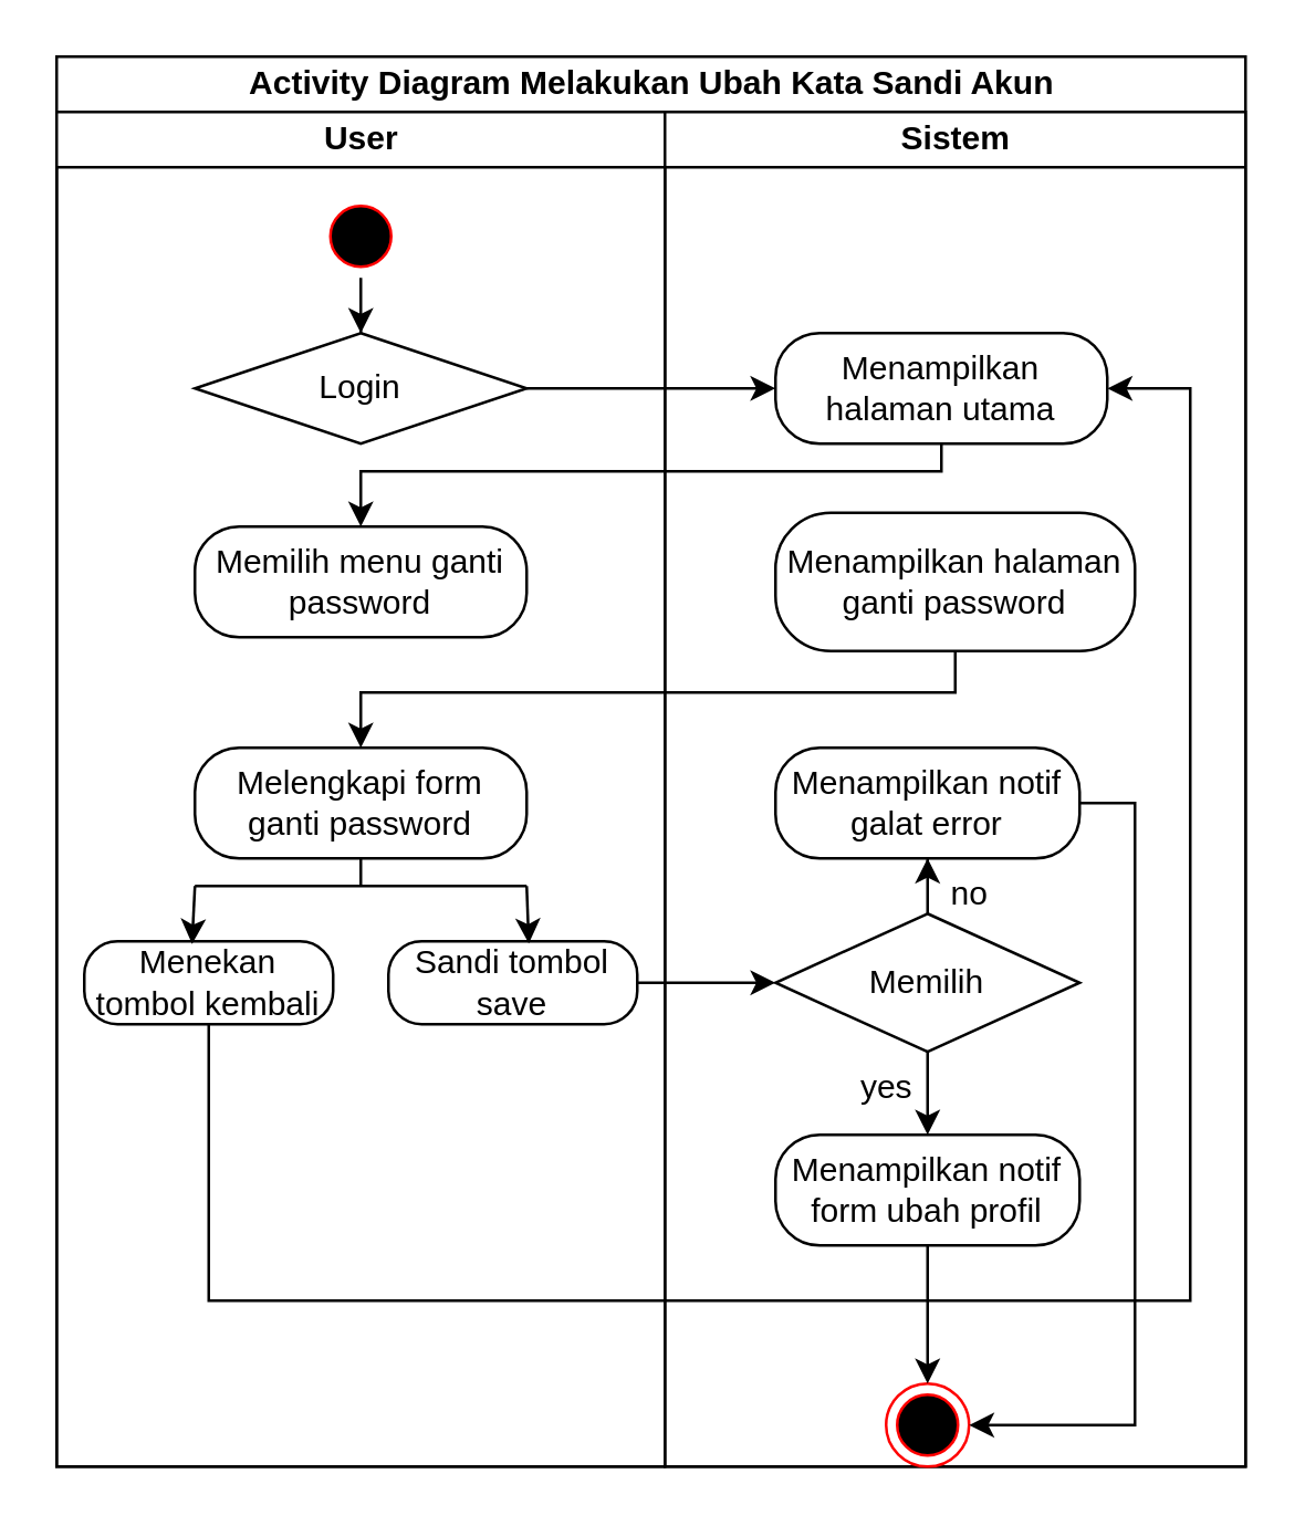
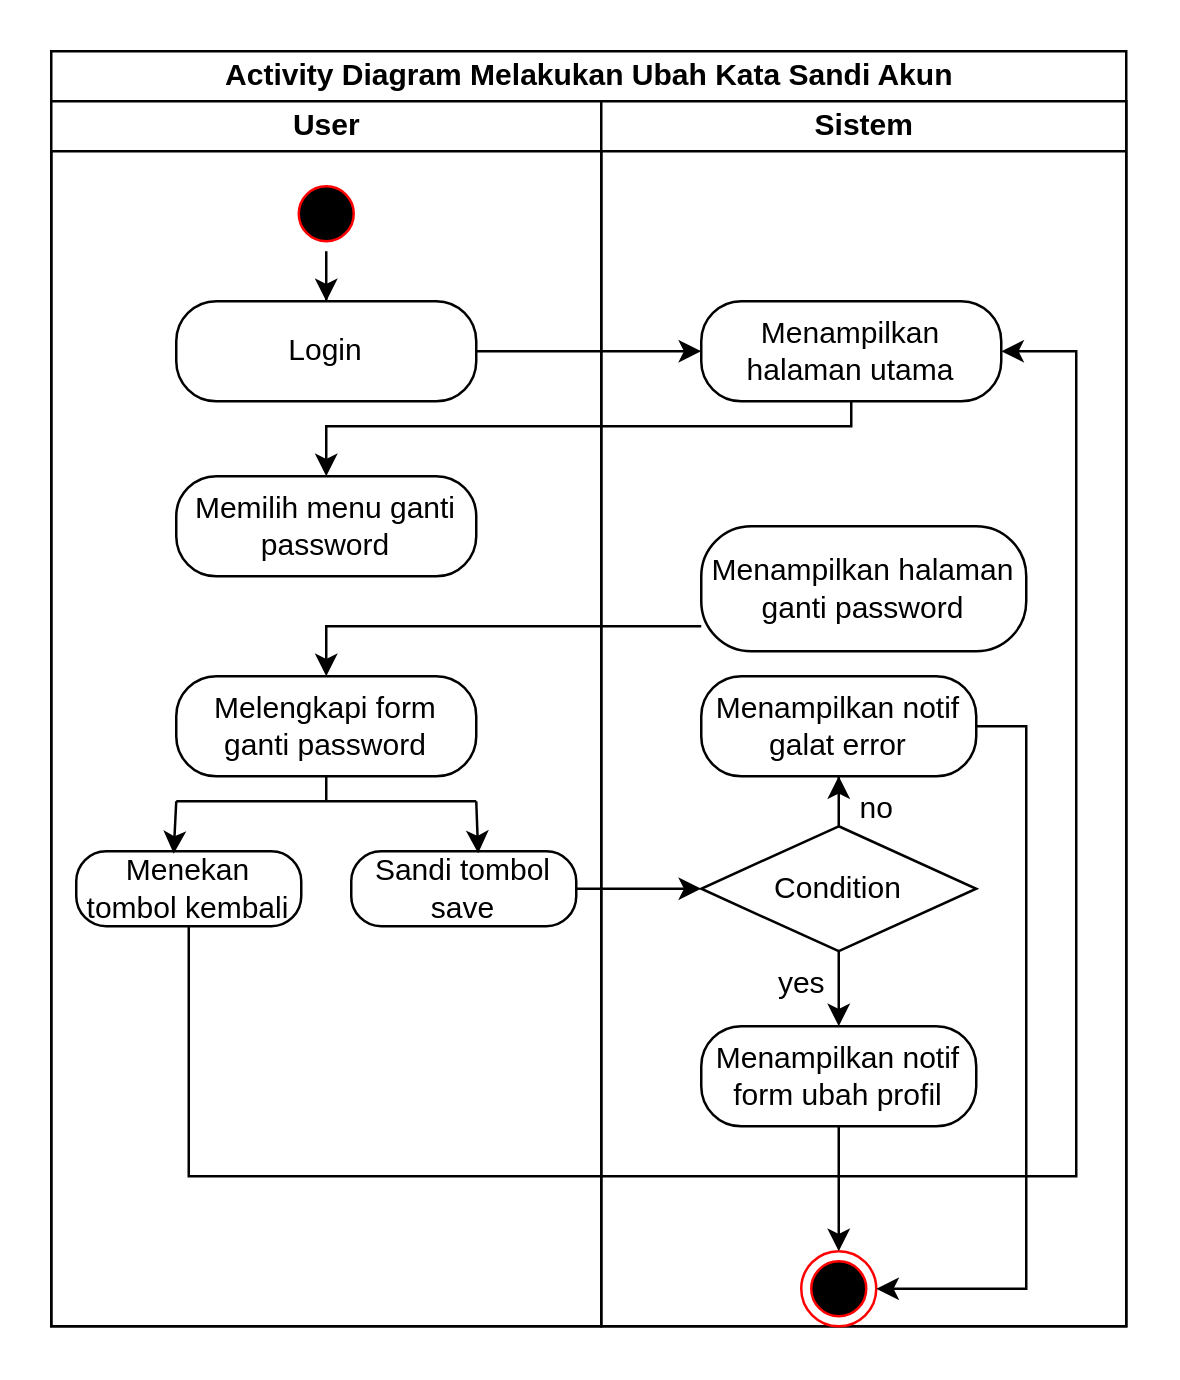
  <mxCell id="0" />
  <mxCell id="1" parent="0" />
  <mxCell id="2" value="Activity Diagram Melakukan Ubah Kata Sandi Akun" style="swimlane;childLayout=stackLayout;resizeParent=1;resizeParentMax=0;startSize=20;html=1;" parent="1" vertex="1"><mxGeometry x="20" y="20" width="430" height="510" as="geometry" /></mxCell>
  <mxCell id="3" value="User" style="swimlane;startSize=20;html=1;align=center;" parent="2" vertex="1"><mxGeometry y="20" width="220" height="490" as="geometry" /></mxCell>
  <mxCell id="4" style="edgeStyle=orthogonalEdgeStyle;rounded=0;orthogonalLoop=1;jettySize=auto;html=1;entryX=0.5;entryY=0;entryDx=0;entryDy=0;endArrow=classic;endFill=1;" edge="1" parent="3" source="5" target="6"><mxGeometry relative="1" as="geometry" /></mxCell>
  <mxCell id="5" value="" style="ellipse;html=1;shape=startState;fillColor=#000000;strokeColor=#ff0000;" parent="3" vertex="1"><mxGeometry x="95" y="30" width="30" height="30" as="geometry" /></mxCell>
- <mxCell id="6" value="Login" style="rhombus;whiteSpace=wrap;html=1;arcSize=40;fontColor=#000000;fillColor=default;strokeColor=default;" parent="3" vertex="1"><mxGeometry x="50" y="80" width="120" height="40" as="geometry" /></mxCell>
+ <mxCell id="6" value="Login" style="rounded=1;whiteSpace=wrap;html=1;arcSize=40;fontColor=#000000;fillColor=default;strokeColor=default;" parent="3" vertex="1"><mxGeometry x="50" y="80" width="120" height="40" as="geometry" /></mxCell>
  <mxCell id="7" value="Memilih menu ganti password" style="rounded=1;whiteSpace=wrap;html=1;arcSize=40;fontColor=#000000;fillColor=default;strokeColor=default;" parent="3" vertex="1"><mxGeometry x="50" y="150" width="120" height="40" as="geometry" /></mxCell>
  <mxCell id="8" value="Melengkapi form ganti password" style="rounded=1;whiteSpace=wrap;html=1;arcSize=40;fontColor=#000000;fillColor=default;strokeColor=default;" parent="3" vertex="1"><mxGeometry x="50" y="230" width="120" height="40" as="geometry" /></mxCell>
  <mxCell id="9" value="Menekan tombol kembali" style="rounded=1;whiteSpace=wrap;html=1;arcSize=40;fontColor=#000000;fillColor=default;strokeColor=default;" parent="3" vertex="1"><mxGeometry x="10" y="300" width="90" height="30" as="geometry" /></mxCell>
  <mxCell id="10" value="Sandi tombol save" style="rounded=1;whiteSpace=wrap;html=1;arcSize=40;fontColor=#000000;fillColor=default;strokeColor=default;" parent="3" vertex="1"><mxGeometry x="120" y="300" width="90" height="30" as="geometry" /></mxCell>
  <mxCell id="11" value="" style="edgeStyle=orthogonalEdgeStyle;rounded=0;orthogonalLoop=1;jettySize=auto;html=1;" parent="2" source="6" target="18" edge="1"><mxGeometry relative="1" as="geometry" /></mxCell>
  <mxCell id="12" style="edgeStyle=orthogonalEdgeStyle;rounded=0;orthogonalLoop=1;jettySize=auto;html=1;entryX=0.5;entryY=0;entryDx=0;entryDy=0;" parent="2" source="18" target="7" edge="1"><mxGeometry relative="1" as="geometry"><Array as="points"><mxPoint x="320" y="150" /><mxPoint x="110" y="150" /></Array></mxGeometry></mxCell>
  <mxCell id="13" style="edgeStyle=orthogonalEdgeStyle;rounded=0;orthogonalLoop=1;jettySize=auto;html=1;entryX=1;entryY=0.5;entryDx=0;entryDy=0;" parent="2" source="9" target="18" edge="1"><mxGeometry relative="1" as="geometry"><Array as="points"><mxPoint x="55" y="450" /><mxPoint x="410" y="450" /><mxPoint x="410" y="120" /></Array></mxGeometry></mxCell>
  <mxCell id="14" value="" style="edgeStyle=orthogonalEdgeStyle;rounded=0;orthogonalLoop=1;jettySize=auto;html=1;" parent="2" source="10" edge="1"><mxGeometry relative="1" as="geometry"><mxPoint x="260" y="335" as="targetPoint" /></mxGeometry></mxCell>
  <mxCell id="15" style="edgeStyle=orthogonalEdgeStyle;rounded=0;orthogonalLoop=1;jettySize=auto;html=1;" parent="2" source="17" target="8" edge="1"><mxGeometry relative="1" as="geometry"><Array as="points"><mxPoint x="325" y="230" /><mxPoint x="110" y="230" /></Array></mxGeometry></mxCell>
  <mxCell id="16" value="Sistem" style="swimlane;startSize=20;html=1;" parent="2" vertex="1"><mxGeometry x="220" y="20" width="210" height="490" as="geometry" /></mxCell>
- <mxCell id="17" value="Menampilkan halaman ganti password" style="rounded=1;whiteSpace=wrap;html=1;arcSize=40;fontColor=#000000;fillColor=default;strokeColor=default;" parent="16" vertex="1"><mxGeometry x="40" y="145" width="130" height="50" as="geometry" /></mxCell>
+ <mxCell id="17" value="Menampilkan halaman ganti password" style="rounded=1;whiteSpace=wrap;html=1;arcSize=40;fontColor=#000000;fillColor=default;strokeColor=default;" parent="16" vertex="1"><mxGeometry x="40" y="170" width="130" height="50" as="geometry" /></mxCell>
  <mxCell id="18" value="Menampilkan halaman utama" style="rounded=1;whiteSpace=wrap;html=1;arcSize=40;fontColor=#000000;fillColor=default;strokeColor=default;" parent="16" vertex="1"><mxGeometry x="40" y="80" width="120" height="40" as="geometry" /></mxCell>
  <mxCell id="19" value="" style="ellipse;html=1;shape=endState;fillColor=#000000;strokeColor=#ff0000;" parent="16" vertex="1"><mxGeometry x="80" y="460" width="30" height="30" as="geometry" /></mxCell>
  <mxCell id="20" value="" style="edgeStyle=orthogonalEdgeStyle;rounded=0;orthogonalLoop=1;jettySize=auto;html=1;" parent="16" source="22" target="24" edge="1"><mxGeometry relative="1" as="geometry" /></mxCell>
  <mxCell id="21" value="" style="edgeStyle=orthogonalEdgeStyle;rounded=0;orthogonalLoop=1;jettySize=auto;html=1;" parent="16" source="22" target="26" edge="1"><mxGeometry relative="1" as="geometry" /></mxCell>
- <mxCell id="22" value="Memilih" style="rhombus;whiteSpace=wrap;html=1;fontColor=#000000;fillColor=default;strokeColor=default;" parent="16" vertex="1"><mxGeometry x="40" y="290" width="110" height="50" as="geometry" /></mxCell>
+ <mxCell id="22" value="Condition" style="rhombus;whiteSpace=wrap;html=1;fontColor=#000000;fillColor=default;strokeColor=default;" parent="16" vertex="1"><mxGeometry x="40" y="290" width="110" height="50" as="geometry" /></mxCell>
  <mxCell id="23" value="" style="edgeStyle=orthogonalEdgeStyle;rounded=0;orthogonalLoop=1;jettySize=auto;html=1;" parent="16" source="24" target="19" edge="1"><mxGeometry relative="1" as="geometry" /></mxCell>
  <mxCell id="24" value="Menampilkan notif form ubah profil" style="rounded=1;whiteSpace=wrap;html=1;arcSize=40;fontColor=#000000;fillColor=default;strokeColor=default;" parent="16" vertex="1"><mxGeometry x="40" y="370" width="110" height="40" as="geometry" /></mxCell>
  <mxCell id="25" style="edgeStyle=orthogonalEdgeStyle;rounded=0;orthogonalLoop=1;jettySize=auto;html=1;entryX=1;entryY=0.5;entryDx=0;entryDy=0;endArrow=classic;endFill=1;" edge="1" parent="16" source="26" target="19"><mxGeometry relative="1" as="geometry"><Array as="points"><mxPoint x="170" y="250" /><mxPoint x="170" y="475" /></Array></mxGeometry></mxCell>
  <mxCell id="26" value="Menampilkan notif galat error" style="rounded=1;whiteSpace=wrap;html=1;arcSize=40;fontColor=#000000;fillColor=default;strokeColor=default;" parent="16" vertex="1"><mxGeometry x="40" y="230" width="110" height="40" as="geometry" /></mxCell>
  <mxCell id="27" value="" style="endArrow=none;html=1;rounded=0;" parent="1" edge="1"><mxGeometry width="50" height="50" relative="1" as="geometry"><mxPoint x="70" y="320" as="sourcePoint" /><mxPoint x="190" y="320" as="targetPoint" /></mxGeometry></mxCell>
  <mxCell id="28" value="" style="endArrow=none;html=1;rounded=0;entryX=0.5;entryY=1;entryDx=0;entryDy=0;" parent="1" target="8" edge="1"><mxGeometry width="50" height="50" relative="1" as="geometry"><mxPoint x="130" y="320" as="sourcePoint" /><mxPoint x="220" y="360" as="targetPoint" /></mxGeometry></mxCell>
  <mxCell id="29" value="" style="endArrow=classic;html=1;rounded=0;entryX=0.433;entryY=0.032;entryDx=0;entryDy=0;entryPerimeter=0;" parent="1" target="9" edge="1"><mxGeometry width="50" height="50" relative="1" as="geometry"><mxPoint x="70" y="320" as="sourcePoint" /><mxPoint x="220" y="360" as="targetPoint" /></mxGeometry></mxCell>
  <mxCell id="30" value="" style="endArrow=classic;html=1;rounded=0;entryX=0.564;entryY=0.026;entryDx=0;entryDy=0;entryPerimeter=0;" parent="1" target="10" edge="1"><mxGeometry width="50" height="50" relative="1" as="geometry"><mxPoint x="190" y="320" as="sourcePoint" /><mxPoint x="110" y="240" as="targetPoint" /></mxGeometry></mxCell>
  <mxCell id="31" value="yes" style="text;html=1;align=center;verticalAlign=middle;resizable=0;points=[];autosize=1;strokeColor=none;fillColor=none;" parent="1" vertex="1"><mxGeometry x="300" y="378" width="40" height="30" as="geometry" /></mxCell>
  <mxCell id="32" value="no" style="text;html=1;align=center;verticalAlign=middle;resizable=0;points=[];autosize=1;strokeColor=none;fillColor=none;" parent="1" vertex="1"><mxGeometry x="330" y="308" width="40" height="30" as="geometry" /></mxCell>
